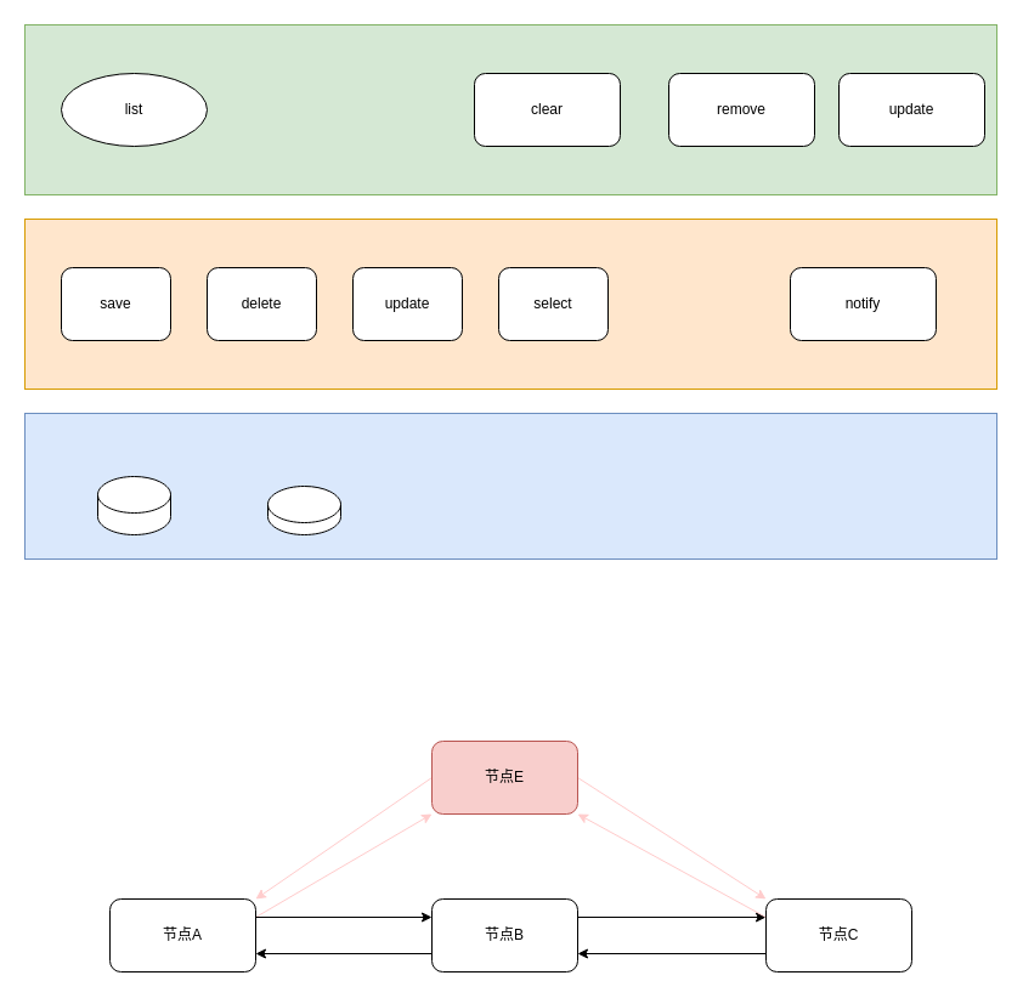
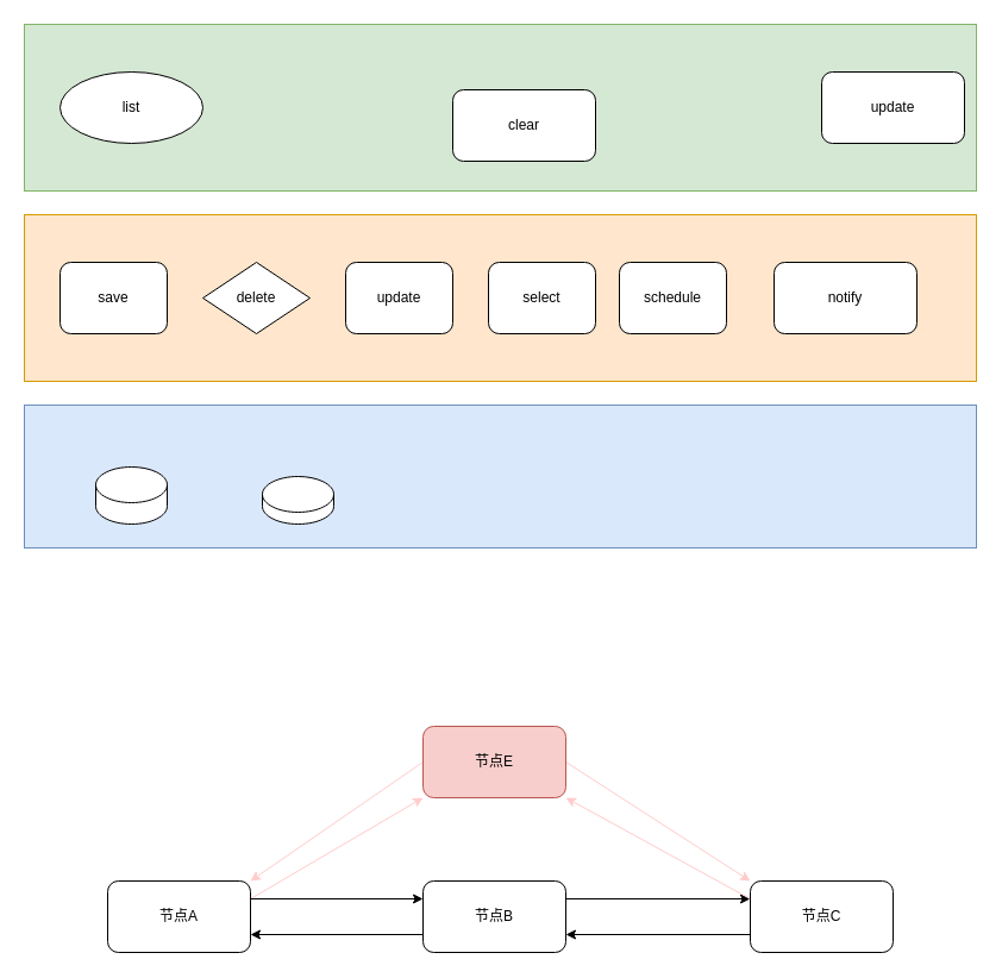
  <mxCell id="0" />
  <mxCell id="1" parent="0" />
  <mxCell id="2" value="" style="rounded=0;whiteSpace=wrap;html=1;fillColor=#dae8fc;strokeColor=#6c8ebf;" parent="1" vertex="1"><mxGeometry x="20" y="340" width="800" height="120" as="geometry" /></mxCell>
  <mxCell id="3" value="" style="rounded=0;whiteSpace=wrap;html=1;fillColor=#d5e8d4;strokeColor=#82b366;" parent="1" vertex="1"><mxGeometry x="20" y="20" width="800" height="140" as="geometry" /></mxCell>
  <mxCell id="4" value="list" style="ellipse;whiteSpace=wrap;html=1;" parent="1" vertex="1"><mxGeometry x="50" y="60" width="120" height="60" as="geometry" /></mxCell>
- <mxCell id="5" value="clear" style="rounded=1;whiteSpace=wrap;html=1;" parent="1" vertex="1"><mxGeometry x="390" y="60" width="120" height="60" as="geometry" /></mxCell>
- <mxCell id="6" value="remove" style="rounded=1;whiteSpace=wrap;html=1;" parent="1" vertex="1"><mxGeometry x="550" y="60" width="120" height="60" as="geometry" /></mxCell>
+ <mxCell id="5" value="clear" style="rounded=1;whiteSpace=wrap;html=1;" parent="1" vertex="1"><mxGeometry x="380" y="75" width="120" height="60" as="geometry" /></mxCell>
  <mxCell id="7" value="update" style="rounded=1;whiteSpace=wrap;html=1;" parent="1" vertex="1"><mxGeometry x="690" y="60" width="120" height="60" as="geometry" /></mxCell>
  <mxCell id="8" value="" style="rounded=0;whiteSpace=wrap;html=1;fillColor=#ffe6cc;strokeColor=#d79b00;" parent="1" vertex="1"><mxGeometry x="20" y="180" width="800" height="140" as="geometry" /></mxCell>
  <mxCell id="9" value="" style="shape=cylinder3;whiteSpace=wrap;html=1;boundedLbl=1;backgroundOutline=1;size=15;" parent="1" vertex="1"><mxGeometry x="80" y="392" width="60" height="48" as="geometry" /></mxCell>
  <mxCell id="10" value="" style="shape=cylinder3;whiteSpace=wrap;html=1;boundedLbl=1;backgroundOutline=1;size=15;" parent="1" vertex="1"><mxGeometry x="220" y="400" width="60" height="40" as="geometry" /></mxCell>
  <mxCell id="11" value="save" style="rounded=1;whiteSpace=wrap;html=1;" parent="1" vertex="1"><mxGeometry x="50" y="220" width="90" height="60" as="geometry" /></mxCell>
- <mxCell id="12" value="delete" style="rounded=1;whiteSpace=wrap;html=1;" parent="1" vertex="1"><mxGeometry x="170" y="220" width="90" height="60" as="geometry" /></mxCell>
+ <mxCell id="12" value="delete" style="rhombus;whiteSpace=wrap;html=1;" parent="1" vertex="1"><mxGeometry x="170" y="220" width="90" height="60" as="geometry" /></mxCell>
  <mxCell id="13" value="update" style="rounded=1;whiteSpace=wrap;html=1;" parent="1" vertex="1"><mxGeometry x="290" y="220" width="90" height="60" as="geometry" /></mxCell>
  <mxCell id="14" value="select" style="rounded=1;whiteSpace=wrap;html=1;" parent="1" vertex="1"><mxGeometry x="410" y="220" width="90" height="60" as="geometry" /></mxCell>
+ <mxCell id="15" value="schedule" style="rounded=1;whiteSpace=wrap;html=1;" parent="1" vertex="1"><mxGeometry x="520" y="220" width="90" height="60" as="geometry" /></mxCell>
  <mxCell id="16" value="notify" style="rounded=1;whiteSpace=wrap;html=1;" parent="1" vertex="1"><mxGeometry x="650" y="220" width="120" height="60" as="geometry" /></mxCell>
  <mxCell id="17" style="edgeStyle=none;html=1;exitX=0;exitY=0.5;exitDx=0;exitDy=0;entryX=1;entryY=0;entryDx=0;entryDy=0;strokeColor=#FFCCCC;" parent="1" source="19" target="22" edge="1"><mxGeometry relative="1" as="geometry" /></mxCell>
  <mxCell id="18" style="edgeStyle=none;html=1;exitX=1;exitY=0.5;exitDx=0;exitDy=0;entryX=0;entryY=0;entryDx=0;entryDy=0;strokeColor=#FFCCCC;" parent="1" source="19" target="28" edge="1"><mxGeometry relative="1" as="geometry" /></mxCell>
  <mxCell id="19" value="节点E" style="rounded=1;whiteSpace=wrap;html=1;fillColor=#f8cecc;strokeColor=#b85450;" parent="1" vertex="1"><mxGeometry x="355" y="610" width="120" height="60" as="geometry" /></mxCell>
  <mxCell id="20" style="html=1;exitX=1;exitY=0.25;exitDx=0;exitDy=0;entryX=0;entryY=1;entryDx=0;entryDy=0;strokeColor=#FFCCCC;" parent="1" source="22" target="19" edge="1"><mxGeometry relative="1" as="geometry"><mxPoint x="350" y="660" as="targetPoint" /></mxGeometry></mxCell>
  <mxCell id="21" style="edgeStyle=none;html=1;exitX=1;exitY=0.25;exitDx=0;exitDy=0;entryX=0;entryY=0.25;entryDx=0;entryDy=0;" parent="1" source="22" target="25" edge="1"><mxGeometry relative="1" as="geometry" /></mxCell>
  <mxCell id="22" value="节点A" style="rounded=1;whiteSpace=wrap;html=1;" parent="1" vertex="1"><mxGeometry x="90" y="740" width="120" height="60" as="geometry" /></mxCell>
  <mxCell id="23" style="edgeStyle=none;html=1;exitX=1;exitY=0.25;exitDx=0;exitDy=0;entryX=0;entryY=0.25;entryDx=0;entryDy=0;" parent="1" source="25" target="28" edge="1"><mxGeometry relative="1" as="geometry" /></mxCell>
  <mxCell id="24" style="edgeStyle=none;html=1;exitX=0;exitY=0.75;exitDx=0;exitDy=0;entryX=1;entryY=0.75;entryDx=0;entryDy=0;" parent="1" source="25" target="22" edge="1"><mxGeometry relative="1" as="geometry" /></mxCell>
  <mxCell id="25" value="节点B" style="rounded=1;whiteSpace=wrap;html=1;" parent="1" vertex="1"><mxGeometry x="355" y="740" width="120" height="60" as="geometry" /></mxCell>
  <mxCell id="26" style="edgeStyle=none;html=1;exitX=0;exitY=0.75;exitDx=0;exitDy=0;entryX=1;entryY=0.75;entryDx=0;entryDy=0;" parent="1" source="28" target="25" edge="1"><mxGeometry relative="1" as="geometry" /></mxCell>
  <mxCell id="27" style="edgeStyle=none;html=1;exitX=0;exitY=0.25;exitDx=0;exitDy=0;rounded=0;curved=0;strokeColor=light-dark(#FFCCCC,#005C5C);entryX=1;entryY=1;entryDx=0;entryDy=0;" parent="1" source="28" target="19" edge="1"><mxGeometry relative="1" as="geometry"><mxPoint x="480" y="660" as="targetPoint" /></mxGeometry></mxCell>
  <mxCell id="28" value="节点C" style="rounded=1;whiteSpace=wrap;html=1;" parent="1" vertex="1"><mxGeometry x="630" y="740" width="120" height="60" as="geometry" /></mxCell>
